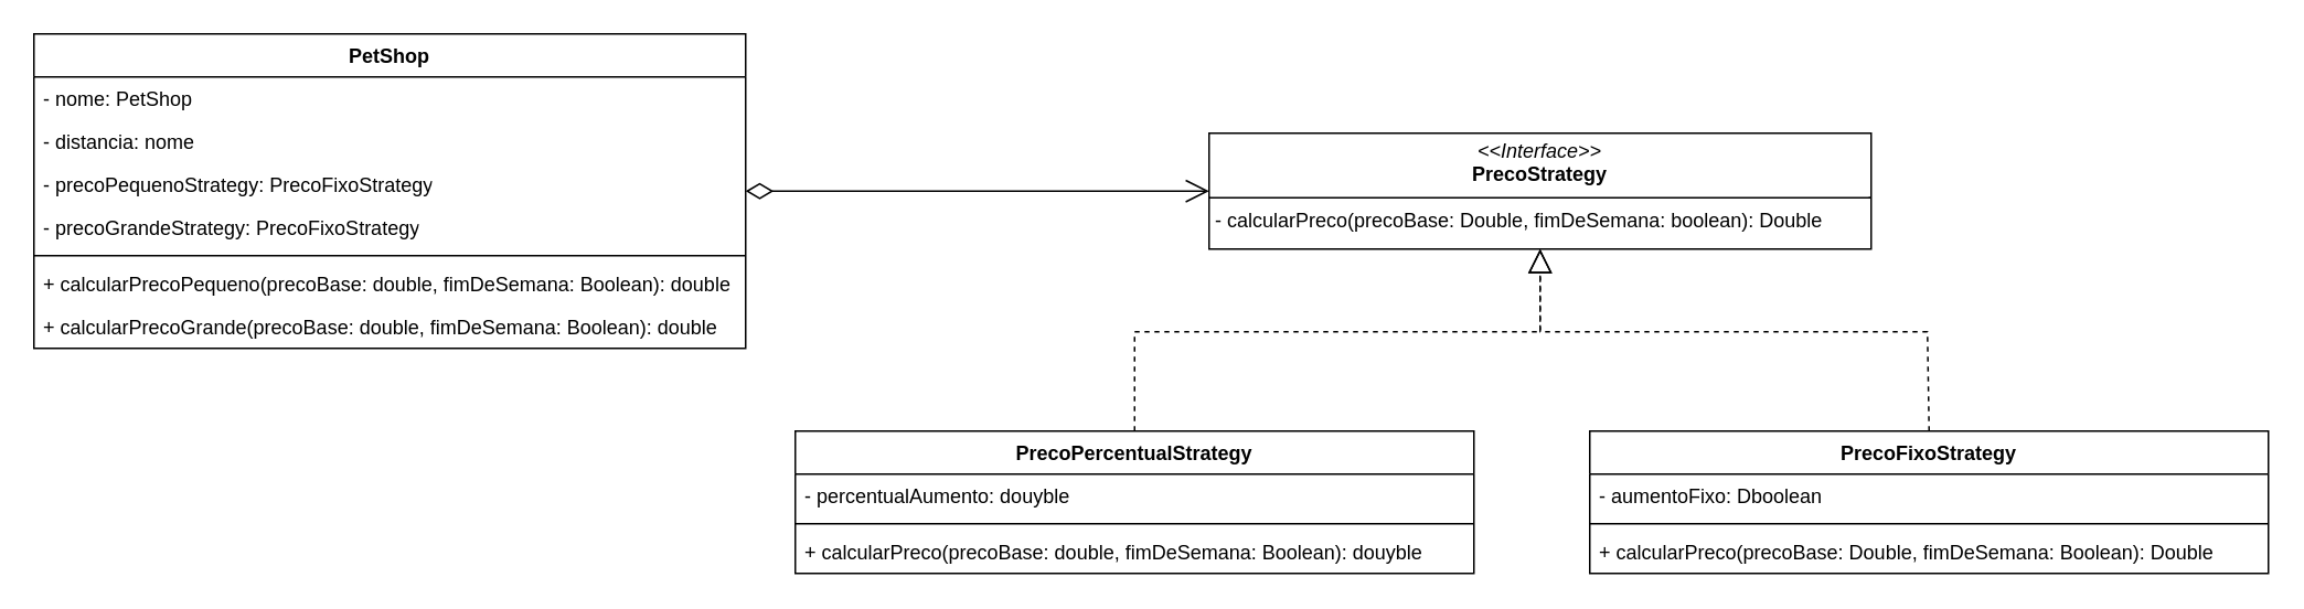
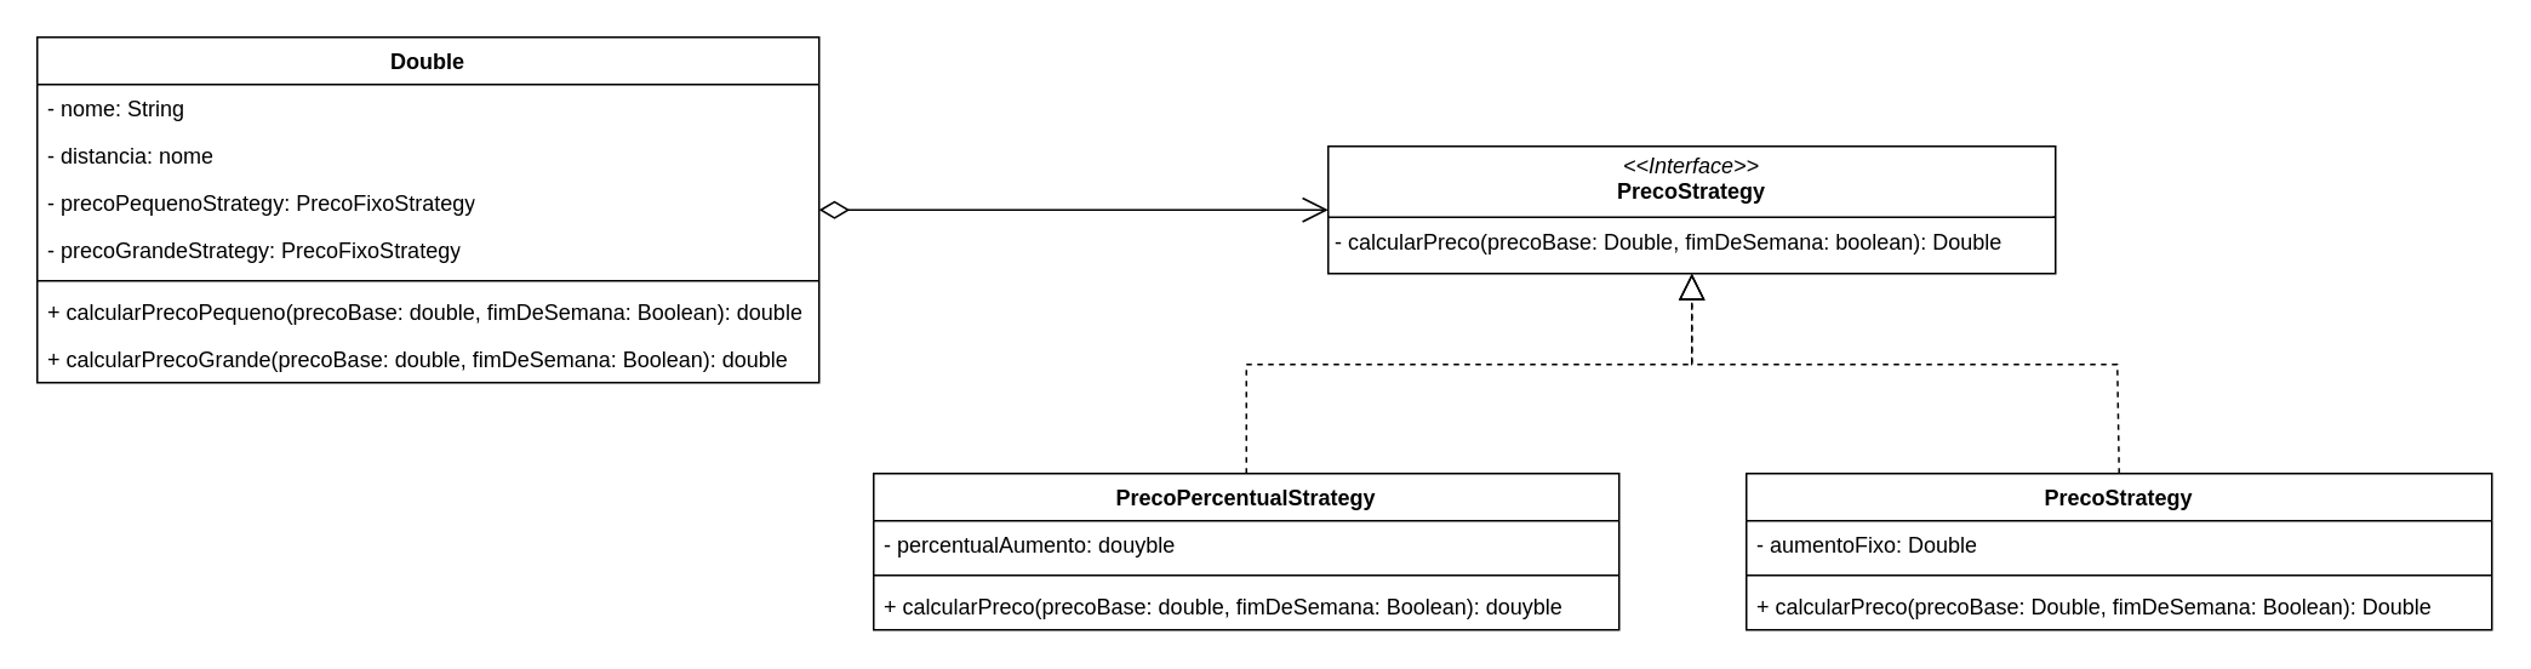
  <mxCell id="0" />
  <mxCell id="1" parent="0" />
  <mxCell id="2" value="&lt;p style=&quot;margin:0px;margin-top:4px;text-align:center;&quot;&gt;&lt;i&gt;&amp;lt;&amp;lt;Interface&amp;gt;&amp;gt;&lt;/i&gt;&lt;br&gt;&lt;b&gt;PrecoStrategy&lt;/b&gt;&lt;/p&gt;&lt;hr size=&quot;1&quot; style=&quot;border-style:solid;&quot;&gt;&lt;p style=&quot;margin:0px;margin-left:4px;&quot;&gt;- calcularPreco(precoBase: Double, fimDeSemana: boolean): Double&lt;br&gt;&lt;/p&gt;" style="verticalAlign=top;align=left;overflow=fill;html=1;whiteSpace=wrap;" vertex="1" parent="1"><mxGeometry x="730" y="80" width="400" height="70" as="geometry" /></mxCell>
  <mxCell id="3" value="PrecoPercentualStrategy" style="swimlane;fontStyle=1;align=center;verticalAlign=top;childLayout=stackLayout;horizontal=1;startSize=26;horizontalStack=0;resizeParent=1;resizeParentMax=0;resizeLast=0;collapsible=1;marginBottom=0;whiteSpace=wrap;html=1;" vertex="1" parent="1"><mxGeometry x="480" y="260" width="410" height="86" as="geometry" /></mxCell>
  <mxCell id="4" value="&lt;span class=&quot;hljs-keyword&quot;&gt;-&lt;/span&gt;&amp;nbsp;percentualAumento: douyble" style="text;strokeColor=none;fillColor=none;align=left;verticalAlign=top;spacingLeft=4;spacingRight=4;overflow=hidden;rotatable=0;points=[[0,0.5],[1,0.5]];portConstraint=eastwest;whiteSpace=wrap;html=1;" vertex="1" parent="3"><mxGeometry y="26" width="410" height="26" as="geometry" /></mxCell>
  <mxCell id="5" value="" style="line;strokeWidth=1;fillColor=none;align=left;verticalAlign=middle;spacingTop=-1;spacingLeft=3;spacingRight=3;rotatable=0;labelPosition=right;points=[];portConstraint=eastwest;strokeColor=inherit;" vertex="1" parent="3"><mxGeometry y="52" width="410" height="8" as="geometry" /></mxCell>
  <mxCell id="6" value="+ calcularPreco(precoBase: double, fimDeSemana: Boolean): douyble" style="text;strokeColor=none;fillColor=none;align=left;verticalAlign=top;spacingLeft=4;spacingRight=4;overflow=hidden;rotatable=0;points=[[0,0.5],[1,0.5]];portConstraint=eastwest;whiteSpace=wrap;html=1;" vertex="1" parent="3"><mxGeometry y="60" width="410" height="26" as="geometry" /></mxCell>
- <mxCell id="7" value="PrecoFixoStrategy" style="swimlane;fontStyle=1;align=center;verticalAlign=top;childLayout=stackLayout;horizontal=1;startSize=26;horizontalStack=0;resizeParent=1;resizeParentMax=0;resizeLast=0;collapsible=1;marginBottom=0;whiteSpace=wrap;html=1;" vertex="1" parent="1"><mxGeometry x="960" y="260" width="410" height="86" as="geometry" /></mxCell>
- <mxCell id="8" value="&lt;span class=&quot;hljs-keyword&quot;&gt;-&lt;/span&gt;&amp;nbsp;aumentoFixo: D&lt;span class=&quot;hljs-type&quot;&gt;boolean&lt;/span&gt;" style="text;strokeColor=none;fillColor=none;align=left;verticalAlign=top;spacingLeft=4;spacingRight=4;overflow=hidden;rotatable=0;points=[[0,0.5],[1,0.5]];portConstraint=eastwest;whiteSpace=wrap;html=1;" vertex="1" parent="7"><mxGeometry y="26" width="410" height="26" as="geometry" /></mxCell>
+ <mxCell id="7" value="PrecoStrategy" style="swimlane;fontStyle=1;align=center;verticalAlign=top;childLayout=stackLayout;horizontal=1;startSize=26;horizontalStack=0;resizeParent=1;resizeParentMax=0;resizeLast=0;collapsible=1;marginBottom=0;whiteSpace=wrap;html=1;" vertex="1" parent="1"><mxGeometry x="960" y="260" width="410" height="86" as="geometry" /></mxCell>
+ <mxCell id="8" value="&lt;span class=&quot;hljs-keyword&quot;&gt;-&lt;/span&gt;&amp;nbsp;aumentoFixo: D&lt;span class=&quot;hljs-type&quot;&gt;ouble&lt;/span&gt;" style="text;strokeColor=none;fillColor=none;align=left;verticalAlign=top;spacingLeft=4;spacingRight=4;overflow=hidden;rotatable=0;points=[[0,0.5],[1,0.5]];portConstraint=eastwest;whiteSpace=wrap;html=1;" vertex="1" parent="7"><mxGeometry y="26" width="410" height="26" as="geometry" /></mxCell>
  <mxCell id="9" value="" style="line;strokeWidth=1;fillColor=none;align=left;verticalAlign=middle;spacingTop=-1;spacingLeft=3;spacingRight=3;rotatable=0;labelPosition=right;points=[];portConstraint=eastwest;strokeColor=inherit;" vertex="1" parent="7"><mxGeometry y="52" width="410" height="8" as="geometry" /></mxCell>
  <mxCell id="10" value="+ calcularPreco(precoBase: Double, fimDeSemana: Boolean): Double" style="text;strokeColor=none;fillColor=none;align=left;verticalAlign=top;spacingLeft=4;spacingRight=4;overflow=hidden;rotatable=0;points=[[0,0.5],[1,0.5]];portConstraint=eastwest;whiteSpace=wrap;html=1;" vertex="1" parent="7"><mxGeometry y="60" width="410" height="26" as="geometry" /></mxCell>
  <mxCell id="11" value="" style="endArrow=block;dashed=1;endFill=0;endSize=12;html=1;rounded=0;exitX=0.5;exitY=0;exitDx=0;exitDy=0;entryX=0.5;entryY=1;entryDx=0;entryDy=0;" edge="1" parent="1" source="3" target="2"><mxGeometry width="160" relative="1" as="geometry"><mxPoint x="820" y="260" as="sourcePoint" /><mxPoint x="980" y="260" as="targetPoint" /><Array as="points"><mxPoint x="685" y="200" /><mxPoint x="930" y="200" /></Array></mxGeometry></mxCell>
  <mxCell id="12" value="" style="endArrow=block;dashed=1;endFill=0;endSize=12;html=1;rounded=0;entryX=0.5;entryY=1;entryDx=0;entryDy=0;exitX=0.5;exitY=0;exitDx=0;exitDy=0;" edge="1" parent="1" source="7" target="2"><mxGeometry width="160" relative="1" as="geometry"><mxPoint x="1164" y="240" as="sourcePoint" /><mxPoint x="890" y="160" as="targetPoint" /><Array as="points"><mxPoint x="1164" y="200" /><mxPoint x="930" y="200" /></Array></mxGeometry></mxCell>
- <mxCell id="13" value="PetShop" style="swimlane;fontStyle=1;align=center;verticalAlign=top;childLayout=stackLayout;horizontal=1;startSize=26;horizontalStack=0;resizeParent=1;resizeParentMax=0;resizeLast=0;collapsible=1;marginBottom=0;whiteSpace=wrap;html=1;" vertex="1" parent="1"><mxGeometry x="20" y="20" width="430" height="190" as="geometry" /></mxCell>
- <mxCell id="14" value="- nome: PetShop" style="text;strokeColor=none;fillColor=none;align=left;verticalAlign=top;spacingLeft=4;spacingRight=4;overflow=hidden;rotatable=0;points=[[0,0.5],[1,0.5]];portConstraint=eastwest;whiteSpace=wrap;html=1;" vertex="1" parent="13"><mxGeometry y="26" width="430" height="26" as="geometry" /></mxCell>
+ <mxCell id="13" value="Double" style="swimlane;fontStyle=1;align=center;verticalAlign=top;childLayout=stackLayout;horizontal=1;startSize=26;horizontalStack=0;resizeParent=1;resizeParentMax=0;resizeLast=0;collapsible=1;marginBottom=0;whiteSpace=wrap;html=1;" vertex="1" parent="1"><mxGeometry x="20" y="20" width="430" height="190" as="geometry" /></mxCell>
+ <mxCell id="14" value="- nome: String" style="text;strokeColor=none;fillColor=none;align=left;verticalAlign=top;spacingLeft=4;spacingRight=4;overflow=hidden;rotatable=0;points=[[0,0.5],[1,0.5]];portConstraint=eastwest;whiteSpace=wrap;html=1;" vertex="1" parent="13"><mxGeometry y="26" width="430" height="26" as="geometry" /></mxCell>
  <mxCell id="15" value="- distancia: nome" style="text;strokeColor=none;fillColor=none;align=left;verticalAlign=top;spacingLeft=4;spacingRight=4;overflow=hidden;rotatable=0;points=[[0,0.5],[1,0.5]];portConstraint=eastwest;whiteSpace=wrap;html=1;" vertex="1" parent="13"><mxGeometry y="52" width="430" height="26" as="geometry" /></mxCell>
  <mxCell id="16" value="- precoPequenoStrategy: PrecoFixoStrategy" style="text;strokeColor=none;fillColor=none;align=left;verticalAlign=top;spacingLeft=4;spacingRight=4;overflow=hidden;rotatable=0;points=[[0,0.5],[1,0.5]];portConstraint=eastwest;whiteSpace=wrap;html=1;" vertex="1" parent="13"><mxGeometry y="78" width="430" height="26" as="geometry" /></mxCell>
  <mxCell id="17" value="- precoGrandeStrategy: PrecoFixoStrategy" style="text;strokeColor=none;fillColor=none;align=left;verticalAlign=top;spacingLeft=4;spacingRight=4;overflow=hidden;rotatable=0;points=[[0,0.5],[1,0.5]];portConstraint=eastwest;whiteSpace=wrap;html=1;" vertex="1" parent="13"><mxGeometry y="104" width="430" height="26" as="geometry" /></mxCell>
  <mxCell id="18" value="" style="line;strokeWidth=1;fillColor=none;align=left;verticalAlign=middle;spacingTop=-1;spacingLeft=3;spacingRight=3;rotatable=0;labelPosition=right;points=[];portConstraint=eastwest;strokeColor=inherit;" vertex="1" parent="13"><mxGeometry y="130" width="430" height="8" as="geometry" /></mxCell>
  <mxCell id="19" value="+ calcularPrecoPequeno(precoBase: double, fimDeSemana: Boolean): double" style="text;strokeColor=none;fillColor=none;align=left;verticalAlign=top;spacingLeft=4;spacingRight=4;overflow=hidden;rotatable=0;points=[[0,0.5],[1,0.5]];portConstraint=eastwest;whiteSpace=wrap;html=1;" vertex="1" parent="13"><mxGeometry y="138" width="430" height="26" as="geometry" /></mxCell>
  <mxCell id="20" value="+ calcularPrecoGrande(precoBase: double, fimDeSemana: Boolean): double" style="text;strokeColor=none;fillColor=none;align=left;verticalAlign=top;spacingLeft=4;spacingRight=4;overflow=hidden;rotatable=0;points=[[0,0.5],[1,0.5]];portConstraint=eastwest;whiteSpace=wrap;html=1;" vertex="1" parent="13"><mxGeometry y="164" width="430" height="26" as="geometry" /></mxCell>
  <mxCell id="21" value="" style="endArrow=open;html=1;endSize=12;startArrow=diamondThin;startSize=14;startFill=0;edgeStyle=orthogonalEdgeStyle;align=left;verticalAlign=bottom;rounded=0;" edge="1" parent="1" source="13" target="2"><mxGeometry x="-1" y="3" relative="1" as="geometry"><mxPoint x="540" y="310" as="sourcePoint" /><mxPoint x="700" y="310" as="targetPoint" /><Array as="points"><mxPoint x="620" y="115" /><mxPoint x="620" y="115" /></Array></mxGeometry></mxCell>
